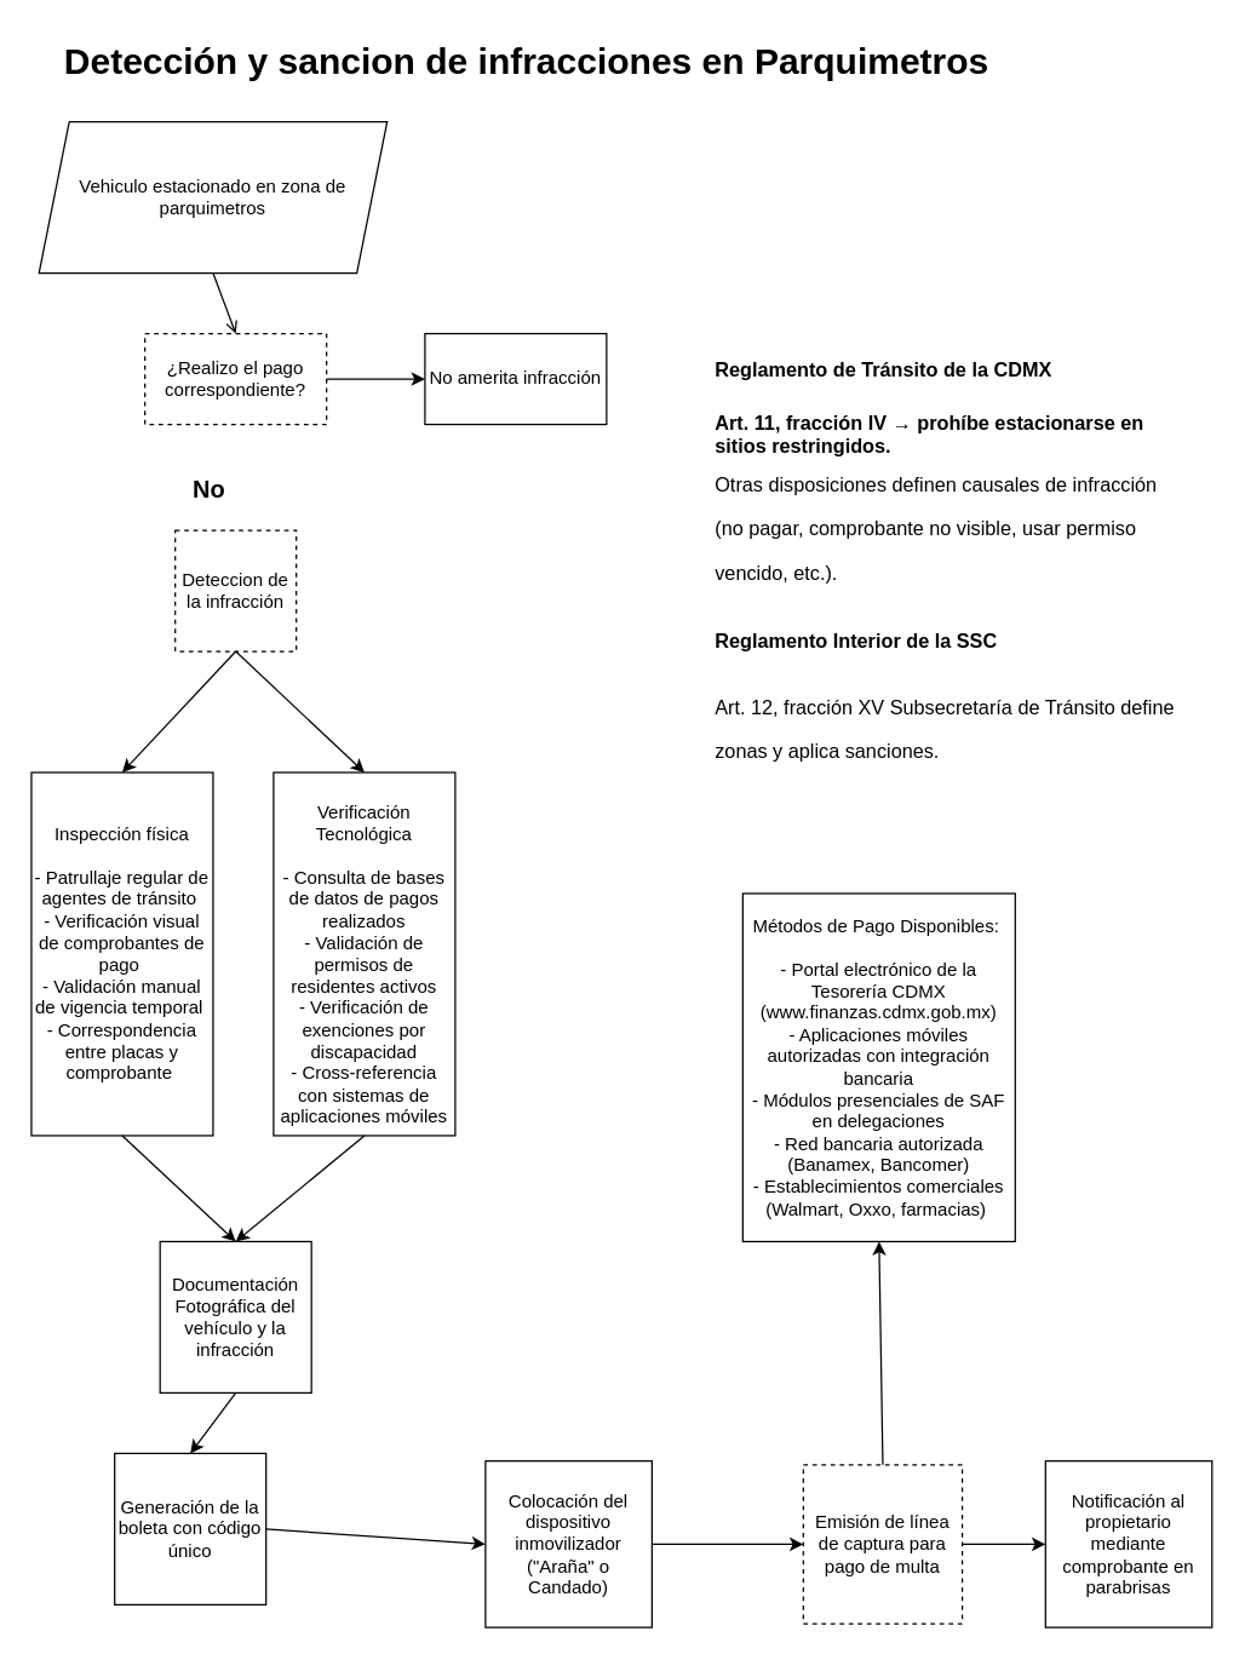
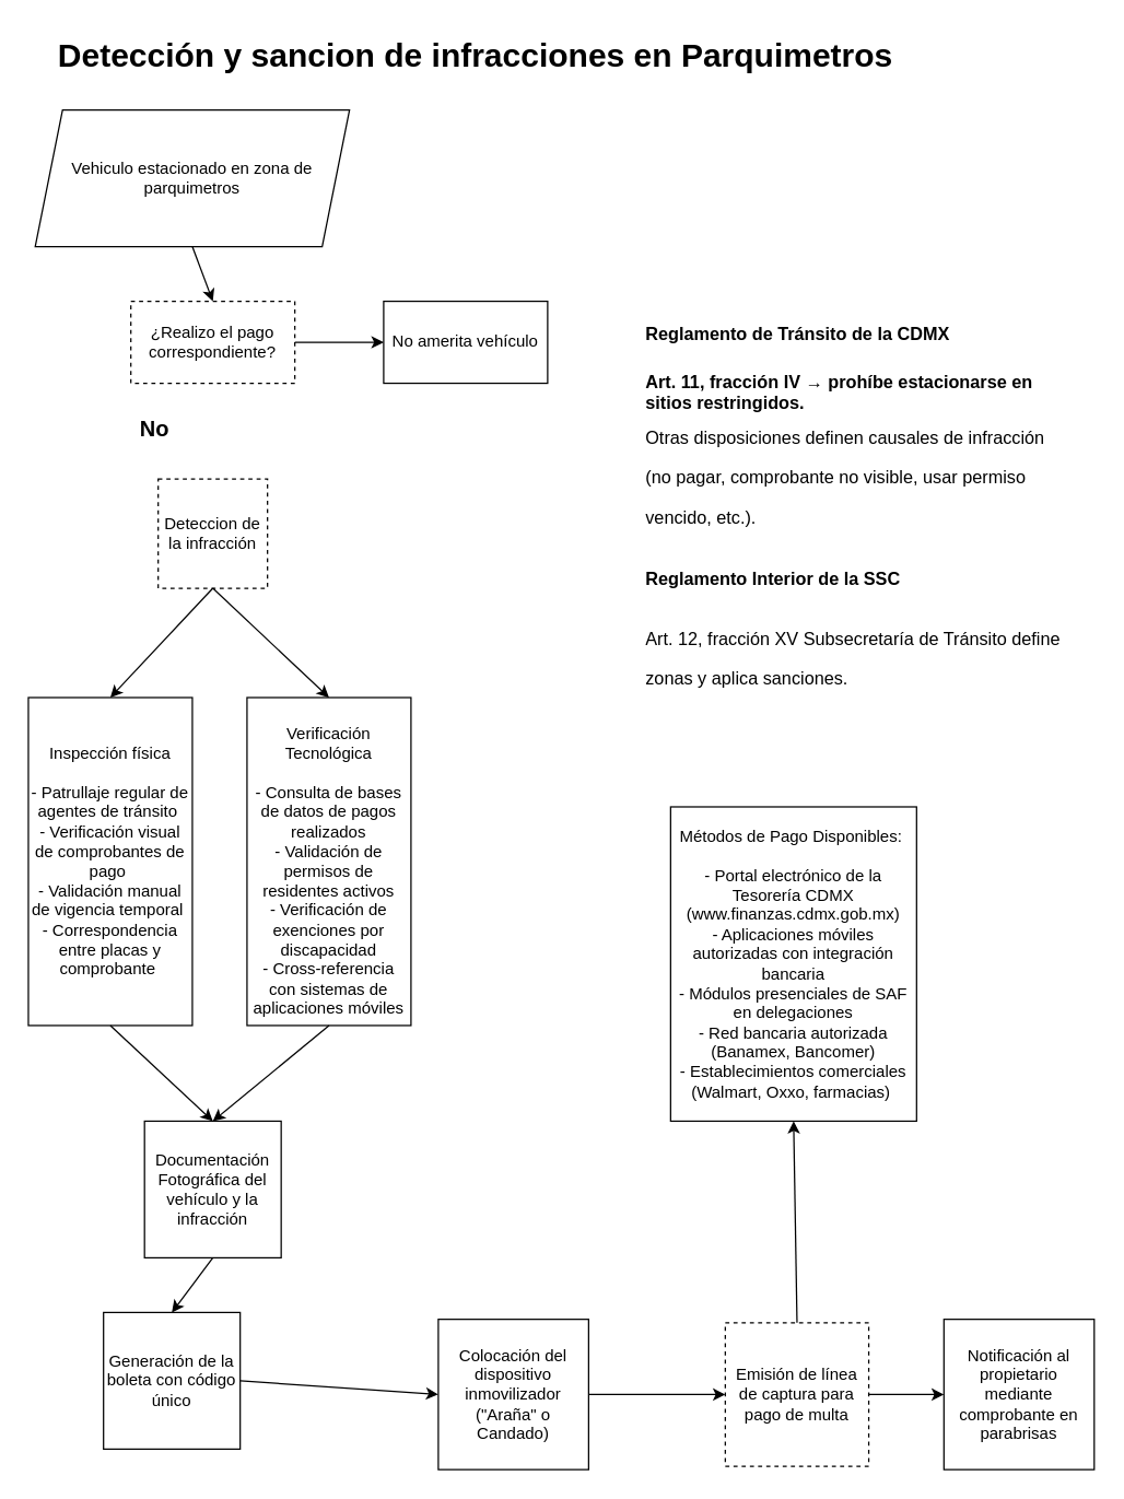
  <mxCell id="0" />
  <mxCell id="1" parent="0" />
  <mxCell id="2" value="&lt;h1 style=&quot;margin-top: 0px;&quot;&gt;Detección y sancion de infracciones en Parquimetros&lt;/h1&gt;" style="text;html=1;whiteSpace=wrap;overflow=hidden;rounded=0;" vertex="1" parent="1"><mxGeometry x="40" y="20" width="640" height="40" as="geometry" /></mxCell>
  <mxCell id="3" value="Deteccion de la infracción" style="whiteSpace=wrap;html=1;aspect=fixed;dashed=1;" vertex="1" parent="1"><mxGeometry x="115" y="350" width="80" height="80" as="geometry" /></mxCell>
  <mxCell id="4" value="&lt;div&gt;&lt;span style=&quot;background-color: transparent; color: light-dark(rgb(0, 0, 0), rgb(255, 255, 255));&quot;&gt;Inspección física&lt;/span&gt;&lt;/div&gt;&lt;div&gt;&lt;br&gt;&lt;div&gt;- Patrullaje regular de agentes de tránsito&amp;nbsp;&lt;/div&gt;&lt;div&gt;- Verificación visual de comprobantes de pago&amp;nbsp;&lt;/div&gt;&lt;div&gt;-&amp;nbsp;&lt;span style=&quot;background-color: transparent; color: light-dark(rgb(0, 0, 0), rgb(255, 255, 255));&quot;&gt;Validación manual de vigencia temporal&amp;nbsp;&lt;/span&gt;&lt;/div&gt;&lt;div&gt;- Correspondencia entre placas y comprobante&amp;nbsp;&lt;/div&gt;&lt;/div&gt;" style="rounded=0;whiteSpace=wrap;html=1;" vertex="1" parent="1"><mxGeometry x="20" y="510" width="120" height="240" as="geometry" /></mxCell>
  <mxCell id="5" value="&lt;div&gt;&lt;br&gt;&lt;/div&gt;Verificación Tecnológica&lt;div&gt;&lt;br&gt;&lt;/div&gt;&lt;div&gt;- Consulta de bases de datos de pagos realizados&lt;br&gt;- Validación de permisos de residentes activos&lt;br&gt;- Verificación de exenciones por discapacidad&lt;br&gt;- Cross-referencia con sistemas de aplicaciones móviles&lt;/div&gt;" style="rounded=0;whiteSpace=wrap;html=1;" vertex="1" parent="1"><mxGeometry x="180" y="510" width="120" height="240" as="geometry" /></mxCell>
  <mxCell id="6" value="" style="endArrow=classic;html=1;rounded=0;exitX=0.5;exitY=1;exitDx=0;exitDy=0;entryX=0.5;entryY=0;entryDx=0;entryDy=0;" edge="1" parent="1" source="3" target="4"><mxGeometry width="50" height="50" relative="1" as="geometry"><mxPoint x="140" y="505" as="sourcePoint" /><mxPoint x="420" y="565" as="targetPoint" /></mxGeometry></mxCell>
  <mxCell id="7" value="" style="endArrow=classic;html=1;rounded=0;exitX=0.5;exitY=1;exitDx=0;exitDy=0;entryX=0.5;entryY=0;entryDx=0;entryDy=0;" edge="1" parent="1" source="3" target="5"><mxGeometry width="50" height="50" relative="1" as="geometry"><mxPoint x="180" y="505" as="sourcePoint" /><mxPoint x="420" y="565" as="targetPoint" /></mxGeometry></mxCell>
  <mxCell id="8" value="Vehiculo estacionado en zona de parquimetros" style="shape=parallelogram;perimeter=parallelogramPerimeter;whiteSpace=wrap;html=1;fixedSize=1;" vertex="1" parent="1"><mxGeometry x="25" y="80" width="230" height="100" as="geometry" /></mxCell>
- <mxCell id="9" value="No amerita infracción" style="rounded=0;whiteSpace=wrap;html=1;" vertex="1" parent="1"><mxGeometry x="280" y="220" width="120" height="60" as="geometry" /></mxCell>
- <mxCell id="10" value="&lt;h1 style=&quot;margin-top: 0px;&quot;&gt;&lt;font style=&quot;font-size: 16px;&quot;&gt;No&lt;/font&gt;&lt;/h1&gt;" style="text;html=1;whiteSpace=wrap;overflow=hidden;rounded=0;" vertex="1" parent="1"><mxGeometry x="125" y="300" width="30" height="40" as="geometry" /></mxCell>
+ <mxCell id="9" value="No amerita vehículo" style="rounded=0;whiteSpace=wrap;html=1;" vertex="1" parent="1"><mxGeometry x="280" y="220" width="120" height="60" as="geometry" /></mxCell>
+ <mxCell id="10" value="&lt;h1 style=&quot;margin-top: 0px;&quot;&gt;&lt;font style=&quot;font-size: 16px;&quot;&gt;No&lt;/font&gt;&lt;/h1&gt;" style="text;html=1;whiteSpace=wrap;overflow=hidden;rounded=0;" vertex="1" parent="1"><mxGeometry x="100" y="290" width="30" height="40" as="geometry" /></mxCell>
  <mxCell id="11" value="¿Realizo el pago&lt;div&gt;correspondiente?&lt;/div&gt;" style="rounded=0;whiteSpace=wrap;html=1;dashed=1;" vertex="1" parent="1"><mxGeometry x="95" y="220" width="120" height="60" as="geometry" /></mxCell>
- <mxCell id="12" value="" style="endArrow=open;html=1;rounded=0;exitX=0.5;exitY=1;exitDx=0;exitDy=0;entryX=0.5;entryY=0;entryDx=0;entryDy=0;" edge="1" parent="1" source="8" target="11"><mxGeometry width="50" height="50" relative="1" as="geometry"><mxPoint x="360" y="330" as="sourcePoint" /><mxPoint x="410" y="280" as="targetPoint" /></mxGeometry></mxCell>
+ <mxCell id="12" value="" style="endArrow=classic;html=1;rounded=0;exitX=0.5;exitY=1;exitDx=0;exitDy=0;entryX=0.5;entryY=0;entryDx=0;entryDy=0;" edge="1" parent="1" source="8" target="11"><mxGeometry width="50" height="50" relative="1" as="geometry"><mxPoint x="360" y="330" as="sourcePoint" /><mxPoint x="410" y="280" as="targetPoint" /></mxGeometry></mxCell>
  <mxCell id="13" value="" style="endArrow=classic;html=1;rounded=0;exitX=1;exitY=0.5;exitDx=0;exitDy=0;entryX=0;entryY=0.5;entryDx=0;entryDy=0;" edge="1" parent="1" source="11" target="9"><mxGeometry width="50" height="50" relative="1" as="geometry"><mxPoint x="360" y="330" as="sourcePoint" /><mxPoint x="410" y="280" as="targetPoint" /></mxGeometry></mxCell>
  <mxCell id="14" value="Documentación&lt;div&gt;Fotográfica del&lt;/div&gt;&lt;div&gt;vehículo y la&lt;/div&gt;&lt;div&gt;infracción&lt;/div&gt;" style="whiteSpace=wrap;html=1;aspect=fixed;" vertex="1" parent="1"><mxGeometry x="105" y="820" width="100" height="100" as="geometry" /></mxCell>
  <mxCell id="15" value="" style="endArrow=classic;html=1;rounded=0;exitX=0.5;exitY=1;exitDx=0;exitDy=0;entryX=0.5;entryY=0;entryDx=0;entryDy=0;" edge="1" parent="1" source="4" target="14"><mxGeometry width="50" height="50" relative="1" as="geometry"><mxPoint x="360" y="830" as="sourcePoint" /><mxPoint x="410" y="780" as="targetPoint" /></mxGeometry></mxCell>
  <mxCell id="16" value="" style="endArrow=classic;html=1;rounded=0;exitX=0.5;exitY=1;exitDx=0;exitDy=0;entryX=0.5;entryY=0;entryDx=0;entryDy=0;" edge="1" parent="1" source="5" target="14"><mxGeometry width="50" height="50" relative="1" as="geometry"><mxPoint x="360" y="830" as="sourcePoint" /><mxPoint x="410" y="780" as="targetPoint" /></mxGeometry></mxCell>
  <mxCell id="17" value="Generación de la boleta con código único" style="whiteSpace=wrap;html=1;aspect=fixed;" vertex="1" parent="1"><mxGeometry x="75" y="960" width="100" height="100" as="geometry" /></mxCell>
  <mxCell id="18" value="" style="endArrow=classic;html=1;rounded=0;exitX=0.5;exitY=1;exitDx=0;exitDy=0;entryX=0.5;entryY=0;entryDx=0;entryDy=0;" edge="1" parent="1" source="14" target="17"><mxGeometry width="50" height="50" relative="1" as="geometry"><mxPoint x="360" y="970" as="sourcePoint" /><mxPoint x="410" y="920" as="targetPoint" /></mxGeometry></mxCell>
  <mxCell id="19" value="Colocación del dispositivo&lt;div&gt;inmovilizador&lt;/div&gt;&lt;div&gt;(&quot;Araña&quot; o Candado)&lt;/div&gt;" style="whiteSpace=wrap;html=1;aspect=fixed;" vertex="1" parent="1"><mxGeometry x="320" y="965" width="110" height="110" as="geometry" /></mxCell>
  <mxCell id="20" value="" style="endArrow=classic;html=1;rounded=0;exitX=1;exitY=0.5;exitDx=0;exitDy=0;entryX=0;entryY=0.5;entryDx=0;entryDy=0;" edge="1" parent="1" source="17" target="19"><mxGeometry width="50" height="50" relative="1" as="geometry"><mxPoint x="360" y="850" as="sourcePoint" /><mxPoint x="410" y="800" as="targetPoint" /></mxGeometry></mxCell>
  <mxCell id="21" value="Emisión de línea de captura para pago de multa" style="whiteSpace=wrap;html=1;aspect=fixed;dashed=1;" vertex="1" parent="1"><mxGeometry x="530" y="967.5" width="105" height="105" as="geometry" /></mxCell>
  <mxCell id="22" value="" style="endArrow=classic;html=1;rounded=0;exitX=1;exitY=0.5;exitDx=0;exitDy=0;entryX=0;entryY=0.5;entryDx=0;entryDy=0;" edge="1" parent="1" source="19" target="21"><mxGeometry width="50" height="50" relative="1" as="geometry"><mxPoint x="360" y="970" as="sourcePoint" /><mxPoint x="410" y="920" as="targetPoint" /></mxGeometry></mxCell>
  <mxCell id="23" value="Notificación al propietario mediante comprobante en parabrisas" style="whiteSpace=wrap;html=1;aspect=fixed;" vertex="1" parent="1"><mxGeometry x="690" y="965" width="110" height="110" as="geometry" /></mxCell>
  <mxCell id="24" value="" style="endArrow=classic;html=1;rounded=0;exitX=1;exitY=0.5;exitDx=0;exitDy=0;entryX=0;entryY=0.5;entryDx=0;entryDy=0;" edge="1" parent="1" source="21" target="23"><mxGeometry width="50" height="50" relative="1" as="geometry"><mxPoint x="360" y="850" as="sourcePoint" /><mxPoint x="410" y="800" as="targetPoint" /></mxGeometry></mxCell>
  <mxCell id="25" value="Métodos de Pago Disponibles:&amp;nbsp;&lt;div&gt;&lt;br&gt;&lt;/div&gt;&lt;div&gt;- Portal electrónico de la Tesorería CDMX (www.finanzas.cdmx.gob.mx)&lt;br/&gt;- Aplicaciones móviles autorizadas con integración bancaria&lt;br/&gt;- Módulos presenciales de SAF en delegaciones&lt;br/&gt;- Red bancaria autorizada (Banamex, Bancomer)&lt;br/&gt;- Establecimientos comerciales (Walmart, Oxxo, farmacias)&amp;nbsp;&lt;/div&gt;" style="rounded=0;whiteSpace=wrap;html=1;" vertex="1" parent="1"><mxGeometry x="490" y="590" width="180" height="230" as="geometry" /></mxCell>
  <mxCell id="26" value="" style="endArrow=classic;html=1;rounded=0;entryX=0.5;entryY=1;entryDx=0;entryDy=0;exitX=0.5;exitY=0;exitDx=0;exitDy=0;" edge="1" parent="1" source="21" target="25"><mxGeometry width="50" height="50" relative="1" as="geometry"><mxPoint x="580" y="960" as="sourcePoint" /><mxPoint x="590" y="870" as="targetPoint" /></mxGeometry></mxCell>
  <mxCell id="27" value="&lt;h1 style=&quot;margin-top: 0px;&quot;&gt;&lt;strong data-end=&quot;1664&quot; data-start=&quot;1627&quot;&gt;&lt;font style=&quot;font-size: 13px;&quot;&gt;Reglamento de Tránsito de la CDMX&lt;/font&gt;&lt;/strong&gt;&lt;/h1&gt;&lt;div&gt;&lt;strong data-end=&quot;1664&quot; data-start=&quot;1627&quot;&gt;&lt;font style=&quot;font-size: 13px;&quot;&gt;Art. 11, fracción IV → prohíbe estacionarse en sitios restringidos.&lt;/font&gt;&lt;/strong&gt;&lt;/div&gt;&lt;h1 style=&quot;margin-top: 0px;&quot;&gt;&lt;font style=&quot;color: light-dark(rgb(0, 0, 0), rgb(255, 255, 255)); background-color: transparent; font-weight: normal; font-size: 13px;&quot;&gt;Otras disposiciones definen causales de infracción (no pagar, comprobante no visible, usar permiso vencido, etc.).&lt;/font&gt;&lt;/h1&gt;&lt;h1 style=&quot;margin-top: 0px;&quot;&gt;&lt;font style=&quot;font-size: 13px;&quot;&gt;&lt;strong style=&quot;color: light-dark(rgb(0, 0, 0), rgb(255, 255, 255)); background-color: transparent;&quot; data-end=&quot;1901&quot; data-start=&quot;1868&quot;&gt;&lt;font style=&quot;&quot;&gt;Reglamento Interior de la SSC&lt;/font&gt;&lt;/strong&gt;&lt;/font&gt;&lt;/h1&gt;&lt;h1 style=&quot;margin-top: 0px;&quot;&gt;&lt;font style=&quot;font-size: 13px;&quot;&gt;&lt;span style=&quot;color: light-dark(rgb(0, 0, 0), rgb(255, 255, 255)); background-color: transparent; font-weight: normal;&quot;&gt;Art. 12, fracción XV Subsecretaría de Tránsito define zonas y aplica sanciones.&lt;/span&gt;&lt;/font&gt;&lt;/h1&gt;" style="text;html=1;whiteSpace=wrap;overflow=hidden;rounded=0;" vertex="1" parent="1"><mxGeometry x="470" y="220" width="310" height="300" as="geometry" /></mxCell>
